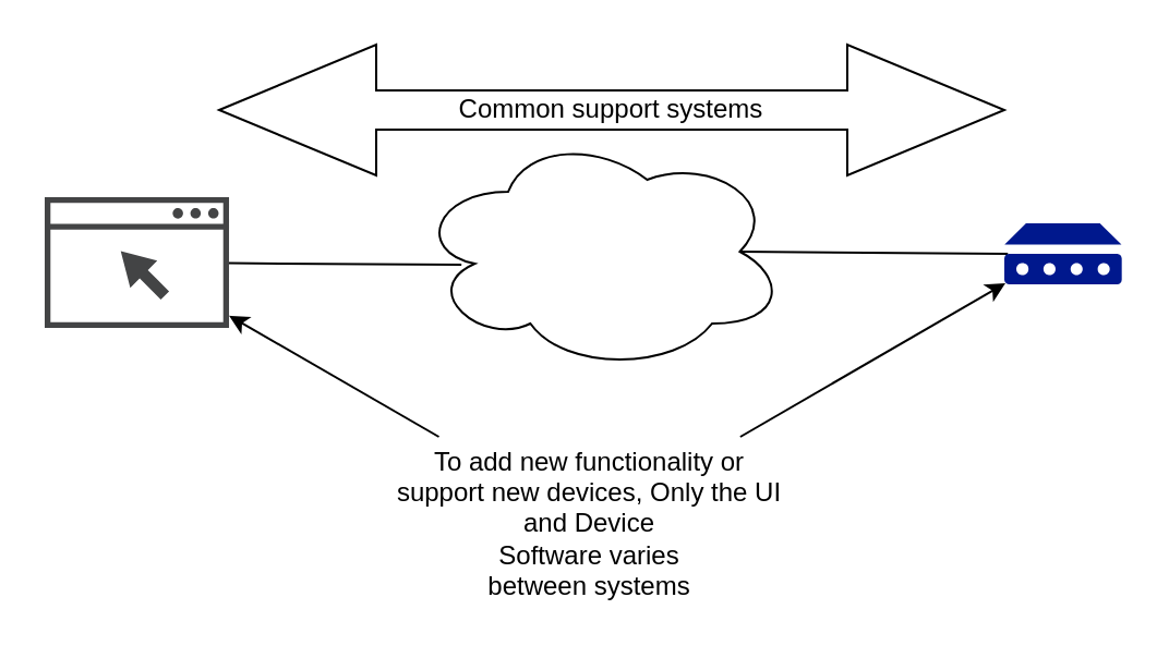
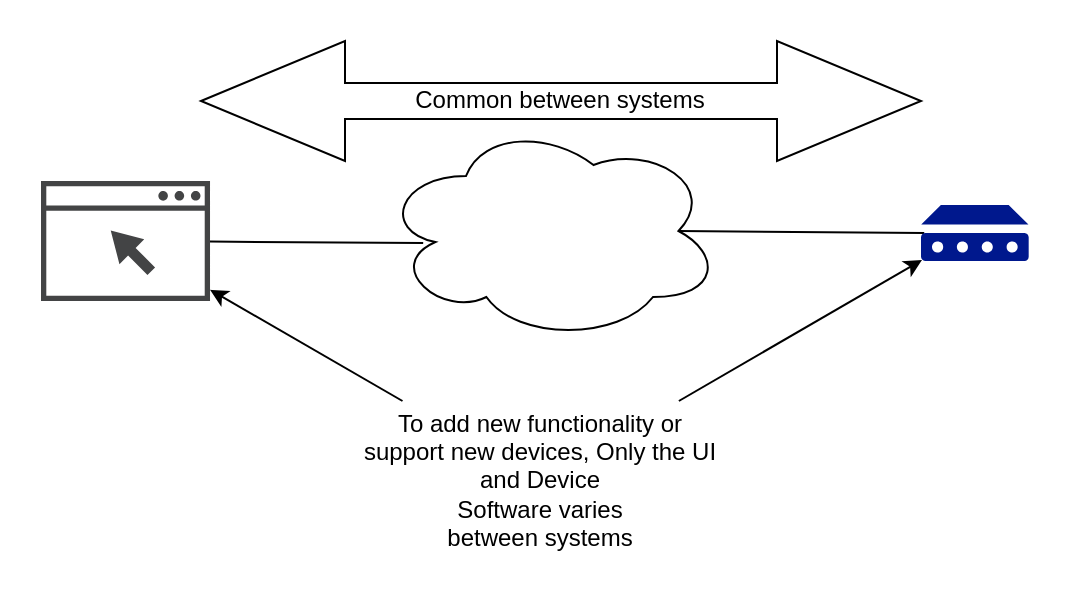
  <mxCell id="0" />
  <mxCell id="1" parent="0" />
  <mxCell id="2" style="rounded=0;orthogonalLoop=1;jettySize=auto;html=1;endArrow=none;endFill=0;entryX=0.124;entryY=0.555;entryDx=0;entryDy=0;entryPerimeter=0;" edge="1" parent="1" source="3" target="4"><mxGeometry relative="1" as="geometry" /></mxCell>
  <mxCell id="3" value="" style="pointerEvents=1;shadow=0;dashed=0;html=1;strokeColor=none;fillColor=#434445;aspect=fixed;labelPosition=center;verticalLabelPosition=bottom;verticalAlign=top;align=center;outlineConnect=0;shape=mxgraph.vvd.web_browser;" vertex="1" parent="1"><mxGeometry x="20" y="90" width="84.51" height="60" as="geometry" /></mxCell>
  <mxCell id="4" value="" style="ellipse;shape=cloud;whiteSpace=wrap;html=1;" vertex="1" parent="1"><mxGeometry x="190" y="60" width="170" height="110" as="geometry" /></mxCell>
  <mxCell id="5" style="edgeStyle=none;rounded=0;orthogonalLoop=1;jettySize=auto;html=1;exitX=0.03;exitY=0.5;exitDx=0;exitDy=0;exitPerimeter=0;entryX=0.875;entryY=0.5;entryDx=0;entryDy=0;entryPerimeter=0;endArrow=none;endFill=0;" edge="1" parent="1" source="6" target="4"><mxGeometry relative="1" as="geometry" /></mxCell>
  <mxCell id="6" value="" style="aspect=fixed;pointerEvents=1;shadow=0;dashed=0;html=1;strokeColor=none;labelPosition=center;verticalLabelPosition=bottom;verticalAlign=top;align=center;fillColor=#00188D;shape=mxgraph.mscae.enterprise.device" vertex="1" parent="1"><mxGeometry x="460" y="102" width="53.85" height="28" as="geometry" /></mxCell>
- <mxCell id="7" value="Common support systems" style="shape=doubleArrow;whiteSpace=wrap;html=1;" vertex="1" parent="1"><mxGeometry x="100" y="20" width="360" height="60" as="geometry" /></mxCell>
+ <mxCell id="7" value="Common between systems" style="shape=doubleArrow;whiteSpace=wrap;html=1;" vertex="1" parent="1"><mxGeometry x="100" y="20" width="360" height="60" as="geometry" /></mxCell>
  <mxCell id="8" style="edgeStyle=none;rounded=0;orthogonalLoop=1;jettySize=auto;html=1;entryX=0.01;entryY=0.98;entryDx=0;entryDy=0;entryPerimeter=0;endArrow=classic;endFill=1;" edge="1" parent="1" source="10" target="6"><mxGeometry relative="1" as="geometry"><mxPoint x="350.098" y="210.198" as="sourcePoint" /></mxGeometry></mxCell>
  <mxCell id="9" style="edgeStyle=none;rounded=0;orthogonalLoop=1;jettySize=auto;html=1;endArrow=classic;endFill=1;" edge="1" parent="1" source="10" target="3"><mxGeometry relative="1" as="geometry"><mxPoint x="197.249" y="211.946" as="sourcePoint" /></mxGeometry></mxCell>
  <mxCell id="10" value="&lt;div&gt;To add new functionality or support new devices, Only the UI and Device&lt;/div&gt;&lt;div&gt;Software varies&lt;/div&gt;&lt;div&gt;between systems&lt;/div&gt;" style="text;html=1;strokeColor=none;fillColor=none;align=center;verticalAlign=middle;whiteSpace=wrap;rounded=0;" vertex="1" parent="1"><mxGeometry x="180" y="200" width="180" height="80" as="geometry" /></mxCell>
